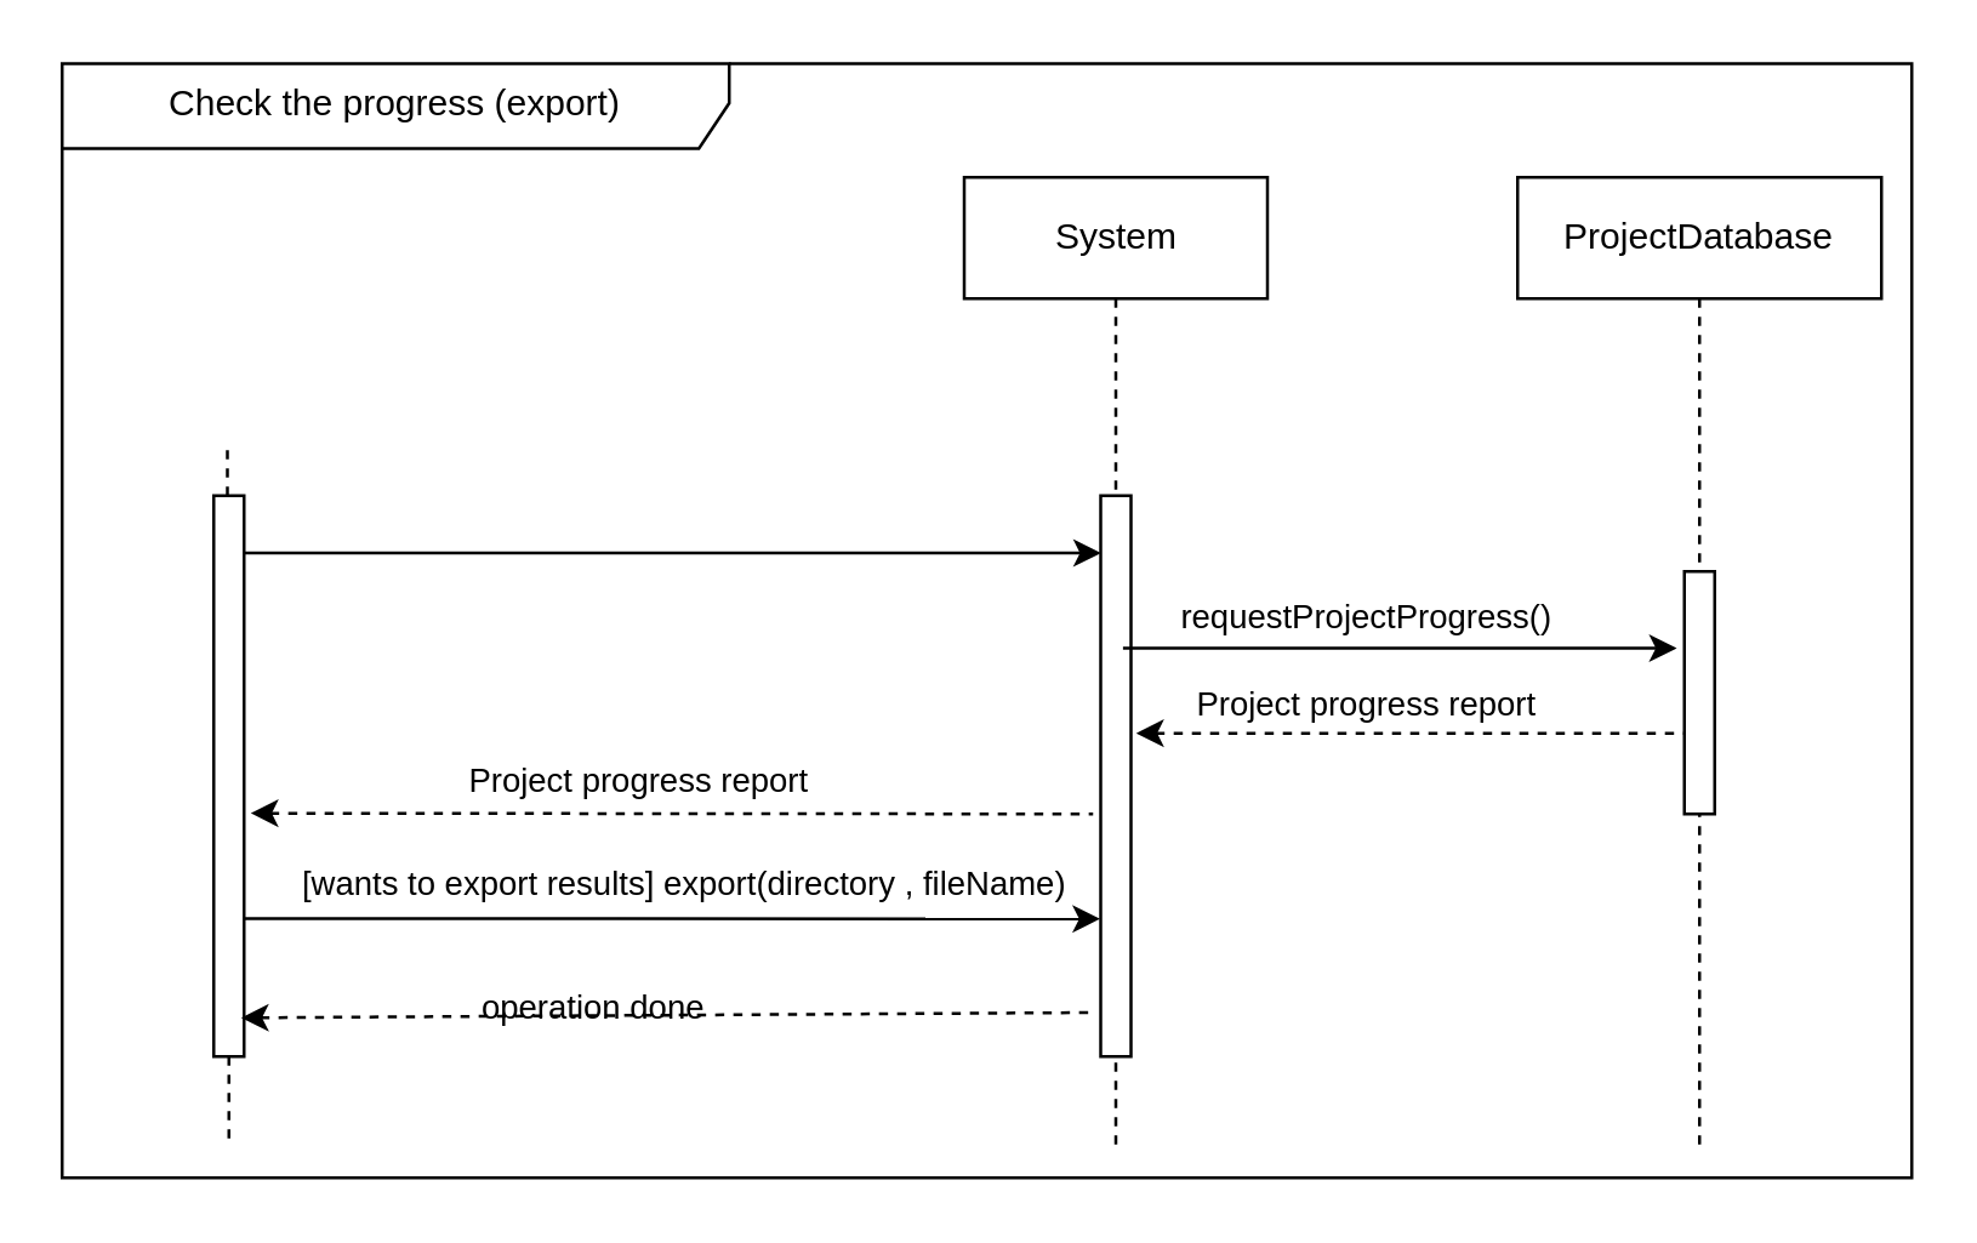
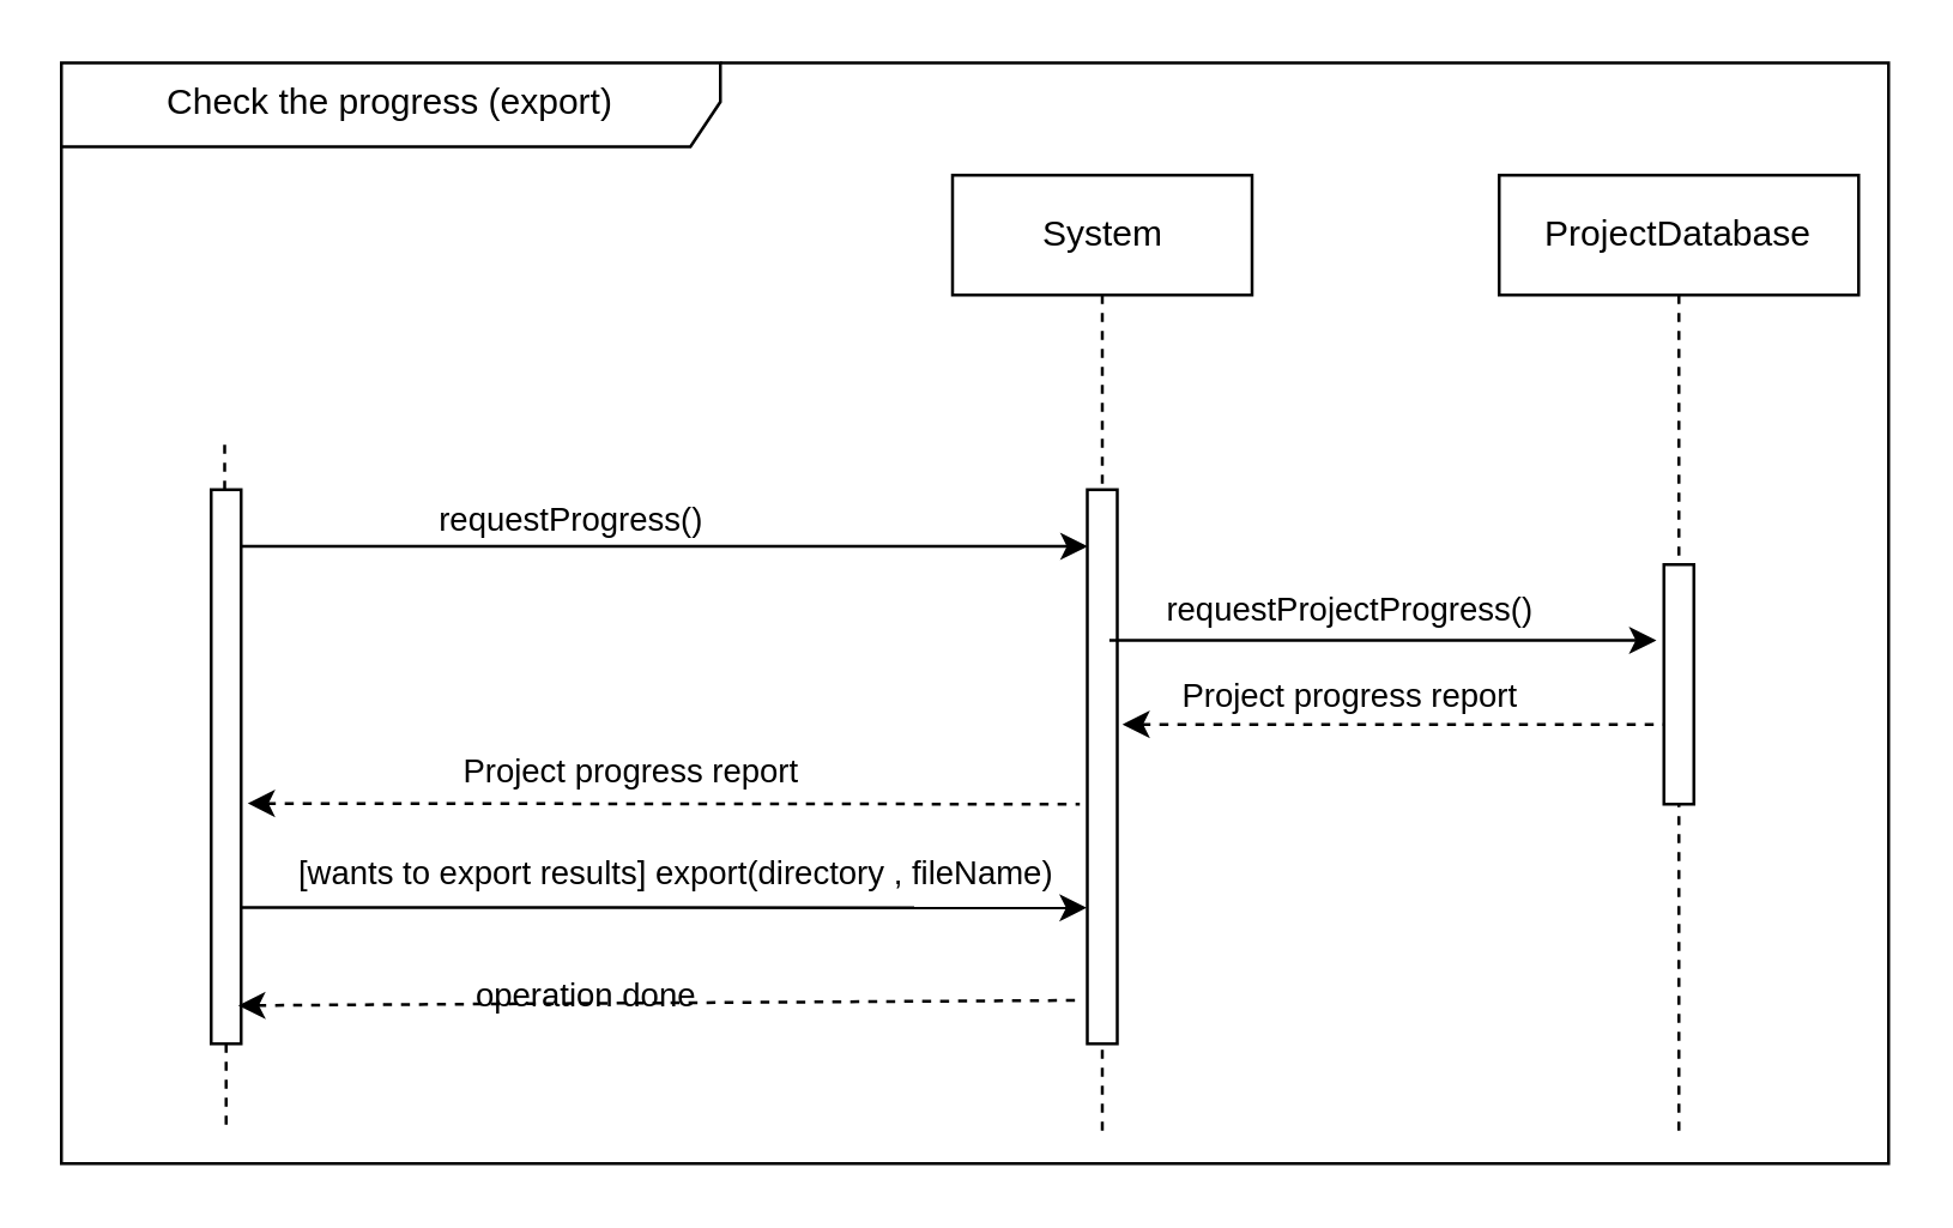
  <mxCell id="0" />
  <mxCell id="1" parent="0" />
  <mxCell id="2" value="Check the progress (export)" style="shape=umlFrame;whiteSpace=wrap;html=1;width=220;height=28;" parent="1" vertex="1"><mxGeometry x="20" y="20.5" width="610" height="367.5" as="geometry" /></mxCell>
  <mxCell id="3" value="ProjectDatabase" style="shape=umlLifeline;perimeter=lifelinePerimeter;whiteSpace=wrap;html=1;container=1;collapsible=0;recursiveResize=0;outlineConnect=0;" parent="1" vertex="1"><mxGeometry x="500" y="58" width="120" height="320" as="geometry" /></mxCell>
  <mxCell id="4" value="" style="endArrow=none;dashed=1;endFill=0;endSize=12;html=1;startArrow=none;" parent="1" source="6" edge="1"><mxGeometry width="160" relative="1" as="geometry"><mxPoint x="74.5" y="148" as="sourcePoint" /><mxPoint x="75" y="378" as="targetPoint" /></mxGeometry></mxCell>
  <mxCell id="5" value="System" style="shape=umlLifeline;perimeter=lifelinePerimeter;whiteSpace=wrap;html=1;container=1;collapsible=0;recursiveResize=0;outlineConnect=0;" parent="1" vertex="1"><mxGeometry x="317.5" y="58" width="100" height="320" as="geometry" /></mxCell>
  <mxCell id="6" value="" style="html=1;points=[];perimeter=orthogonalPerimeter;" parent="1" vertex="1"><mxGeometry x="70" y="163" width="10" height="185" as="geometry" /></mxCell>
  <mxCell id="7" value="" style="endArrow=none;dashed=1;endFill=0;endSize=12;html=1;" parent="1" target="6" edge="1"><mxGeometry width="160" relative="1" as="geometry"><mxPoint x="74.5" y="148" as="sourcePoint" /><mxPoint x="74.5" y="498" as="targetPoint" /></mxGeometry></mxCell>
  <mxCell id="8" value="" style="endArrow=classic;html=1;fontSize=11;entryX=0.011;entryY=0.051;entryDx=0;entryDy=0;entryPerimeter=0;" parent="1" edge="1"><mxGeometry width="50" height="50" relative="1" as="geometry"><mxPoint x="80" y="181.925" as="sourcePoint" /><mxPoint x="362.61" y="181.925" as="targetPoint" /></mxGeometry></mxCell>
+ <mxCell id="9" value="requestProgress()" style="text;html=1;align=center;verticalAlign=middle;resizable=0;points=[];autosize=1;strokeColor=none;fontSize=11;" parent="1" vertex="1"><mxGeometry x="140" y="163" width="100" height="20" as="geometry" /></mxCell>
  <mxCell id="10" value="" style="rounded=0;whiteSpace=wrap;html=1;" parent="1" vertex="1"><mxGeometry x="362.5" y="163" width="10" height="185" as="geometry" /></mxCell>
  <mxCell id="11" value="" style="endArrow=classic;html=1;fontSize=11;entryX=0.014;entryY=0.315;entryDx=0;entryDy=0;exitX=1;exitY=0.25;exitDx=0;exitDy=0;entryPerimeter=0;" parent="1" edge="1"><mxGeometry width="50" height="50" relative="1" as="geometry"><mxPoint x="369.86" y="213.27" as="sourcePoint" /><mxPoint x="552.5" y="213.32" as="targetPoint" /></mxGeometry></mxCell>
  <mxCell id="12" value="requestProjectProgress()" style="text;html=1;align=center;verticalAlign=middle;resizable=0;points=[];autosize=1;strokeColor=none;fontSize=11;" parent="1" vertex="1"><mxGeometry x="379.86" y="193.27" width="140" height="20" as="geometry" /></mxCell>
  <mxCell id="13" value="" style="endArrow=none;dashed=1;html=1;fontSize=11;entryX=-0.021;entryY=0.424;entryDx=0;entryDy=0;entryPerimeter=0;exitX=1.15;exitY=0.348;exitDx=0;exitDy=0;exitPerimeter=0;startArrow=classic;startFill=1;" parent="1" edge="1"><mxGeometry width="50" height="50" relative="1" as="geometry"><mxPoint x="374.21" y="241.36" as="sourcePoint" /><mxPoint x="555" y="241.44" as="targetPoint" /></mxGeometry></mxCell>
  <mxCell id="14" value="Project progress report" style="text;html=1;align=center;verticalAlign=middle;resizable=0;points=[];autosize=1;strokeColor=none;fontSize=11;" parent="1" vertex="1"><mxGeometry x="385.21" y="221.96" width="130" height="20" as="geometry" /></mxCell>
  <mxCell id="15" value="" style="rounded=0;whiteSpace=wrap;html=1;" parent="1" vertex="1"><mxGeometry x="555" y="188" width="10" height="80" as="geometry" /></mxCell>
  <mxCell id="16" value="" style="endArrow=classic;html=1;fontSize=11;exitX=0.986;exitY=0.506;exitDx=0;exitDy=0;exitPerimeter=0;entryX=-0.017;entryY=0.422;entryDx=0;entryDy=0;entryPerimeter=0;" parent="1" edge="1"><mxGeometry width="50" height="50" relative="1" as="geometry"><mxPoint x="79.86" y="302.5" as="sourcePoint" /><mxPoint x="362.33" y="302.6" as="targetPoint" /></mxGeometry></mxCell>
  <mxCell id="17" value="[wants to export results] export(directory , fileName)" style="text;html=1;align=center;verticalAlign=middle;resizable=0;points=[];autosize=1;strokeColor=none;fontSize=11;" parent="1" vertex="1"><mxGeometry x="90" y="281" width="270" height="20" as="geometry" /></mxCell>
  <mxCell id="18" value="" style="endArrow=none;dashed=1;html=1;fontSize=11;exitX=1.22;exitY=0.379;exitDx=0;exitDy=0;exitPerimeter=0;startArrow=classic;startFill=1;" parent="1" edge="1"><mxGeometry width="50" height="50" relative="1" as="geometry"><mxPoint x="82.2" y="267.75" as="sourcePoint" /><mxPoint x="360" y="268" as="targetPoint" /></mxGeometry></mxCell>
  <mxCell id="19" value="Project progress report" style="text;html=1;align=center;verticalAlign=middle;resizable=0;points=[];autosize=1;strokeColor=none;fontSize=11;" parent="1" vertex="1"><mxGeometry x="145" y="246.5" width="130" height="20" as="geometry" /></mxCell>
  <mxCell id="20" value="" style="endArrow=none;dashed=1;html=1;fontSize=11;entryX=-0.021;entryY=0.424;entryDx=0;entryDy=0;entryPerimeter=0;exitX=0.9;exitY=0.886;exitDx=0;exitDy=0;exitPerimeter=0;startArrow=classic;startFill=1;" parent="1" edge="1"><mxGeometry width="50" height="50" relative="1" as="geometry"><mxPoint x="79" y="335.23" as="sourcePoint" /><mxPoint x="360.79" y="333.48" as="targetPoint" /></mxGeometry></mxCell>
  <mxCell id="21" value="operation done" style="text;html=1;align=center;verticalAlign=middle;resizable=0;points=[];autosize=1;strokeColor=none;fontSize=11;" parent="1" vertex="1"><mxGeometry x="150" y="322" width="90" height="20" as="geometry" /></mxCell>
